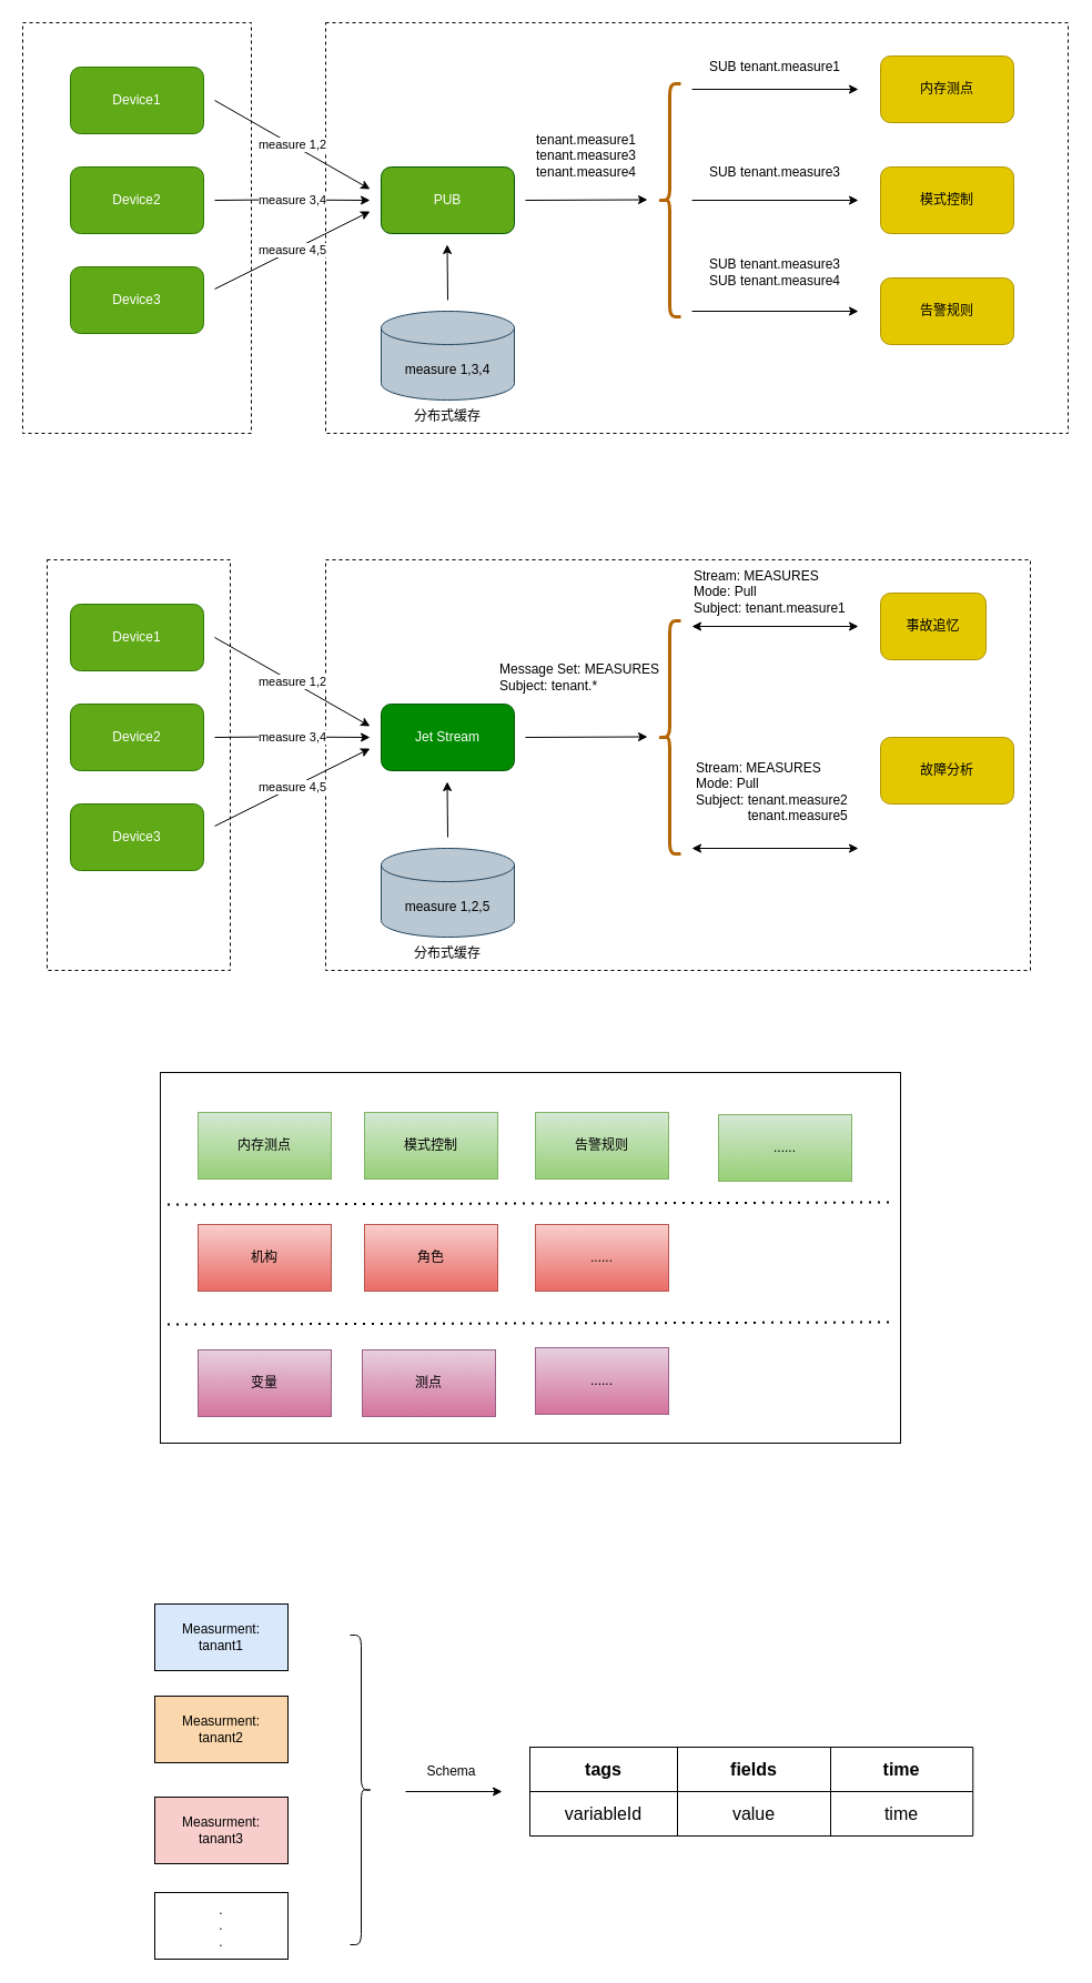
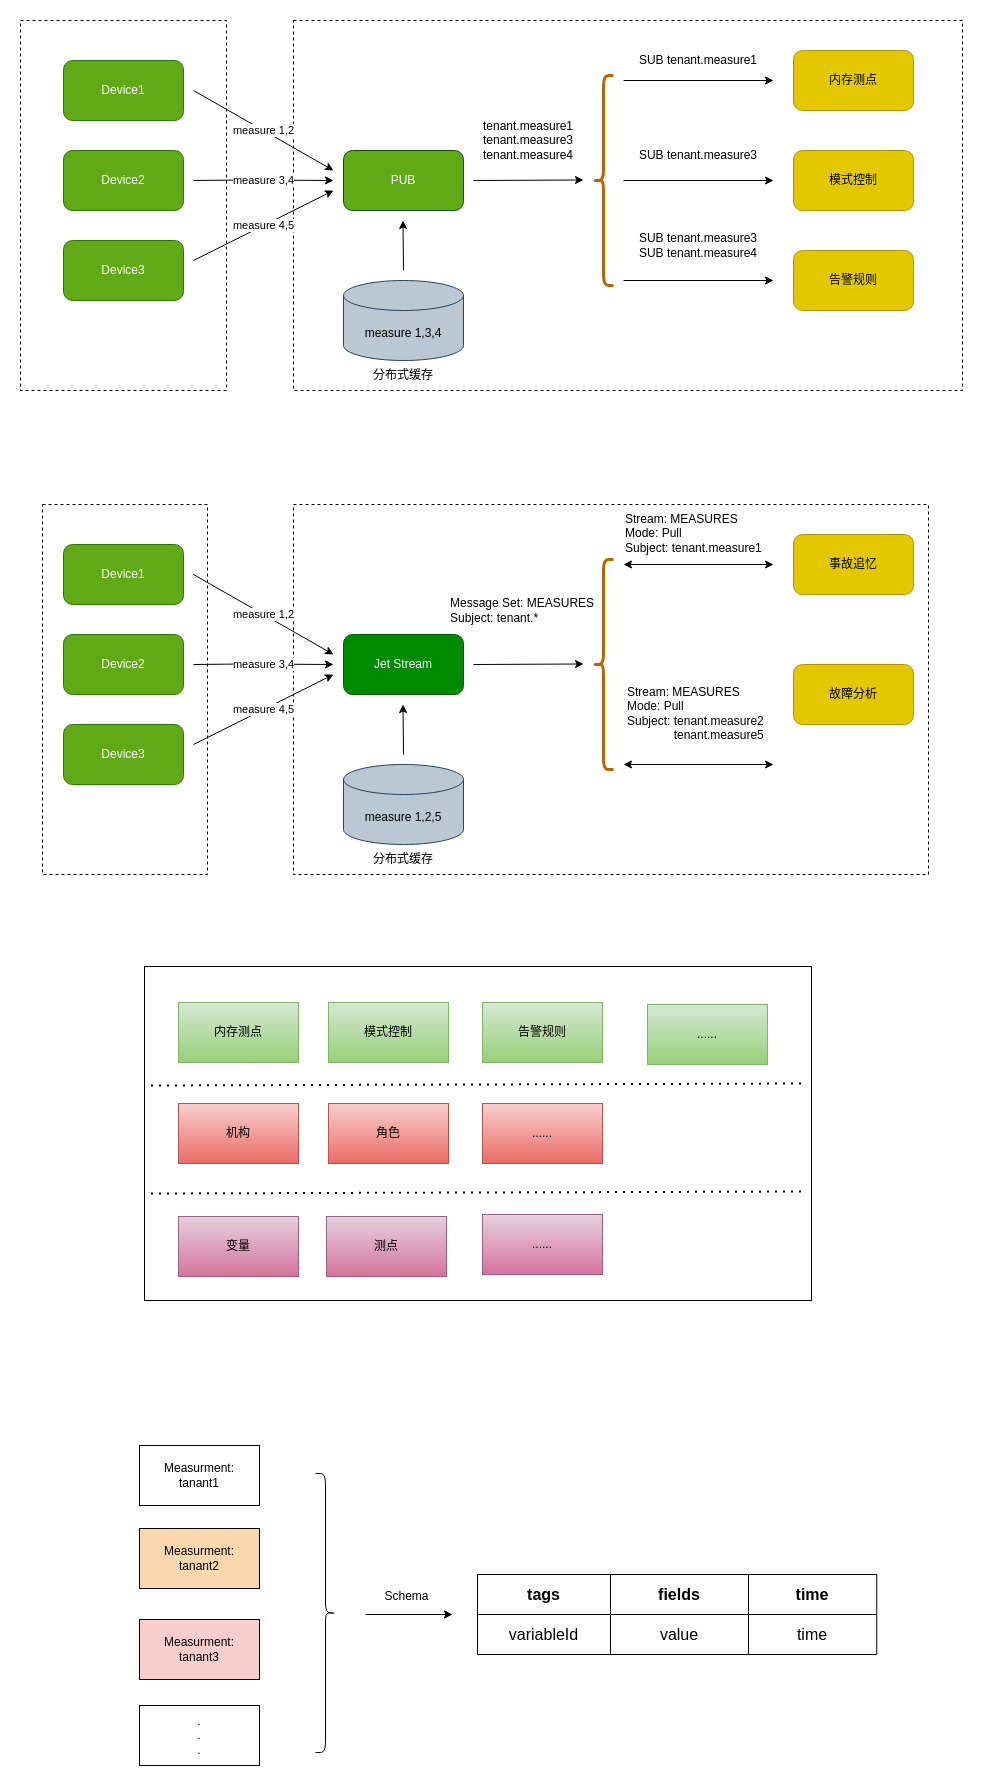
  <mxCell id="0" />
  <mxCell id="1" parent="0" />
  <mxCell id="2" value="" style="rounded=0;whiteSpace=wrap;html=1;dashed=1;fillColor=none;" vertex="1" parent="1"><mxGeometry x="293" y="20" width="669" height="370" as="geometry" /></mxCell>
  <mxCell id="3" value="" style="rounded=0;whiteSpace=wrap;html=1;dashed=1;fillColor=none;" vertex="1" parent="1"><mxGeometry x="20" y="20" width="206" height="370" as="geometry" /></mxCell>
  <mxCell id="4" value="PUB" style="rounded=1;whiteSpace=wrap;html=1;fillColor=#60a917;fontColor=#ffffff;strokeColor=#005700;" vertex="1" parent="1"><mxGeometry x="343" y="150" width="120" height="60" as="geometry" /></mxCell>
  <mxCell id="5" value="Device1" style="rounded=1;whiteSpace=wrap;html=1;fillColor=#60a917;fontColor=#ffffff;strokeColor=#2D7600;" vertex="1" parent="1"><mxGeometry x="63" y="60" width="120" height="60" as="geometry" /></mxCell>
  <mxCell id="6" value="Device2" style="rounded=1;whiteSpace=wrap;html=1;fillColor=#60a917;fontColor=#ffffff;strokeColor=#2D7600;" vertex="1" parent="1"><mxGeometry x="63" y="150" width="120" height="60" as="geometry" /></mxCell>
  <mxCell id="7" value="Device3" style="rounded=1;whiteSpace=wrap;html=1;fillColor=#60a917;fontColor=#ffffff;strokeColor=#2D7600;" vertex="1" parent="1"><mxGeometry x="63" y="240" width="120" height="60" as="geometry" /></mxCell>
  <mxCell id="8" value="measure 1,2" style="endArrow=classic;startArrow=none;html=1;rounded=0;startFill=0;" edge="1" parent="1"><mxGeometry x="-0.001" width="50" height="50" relative="1" as="geometry"><mxPoint x="193" y="90" as="sourcePoint" /><mxPoint x="333" y="170" as="targetPoint" /><mxPoint as="offset" /></mxGeometry></mxCell>
  <mxCell id="9" value="measure 3,4" style="endArrow=classic;startArrow=none;html=1;rounded=0;startFill=0;" edge="1" parent="1"><mxGeometry width="50" height="50" relative="1" as="geometry"><mxPoint x="193" y="180" as="sourcePoint" /><mxPoint x="333" y="180" as="targetPoint" /><Array as="points"><mxPoint x="243" y="179.5" /></Array><mxPoint as="offset" /></mxGeometry></mxCell>
  <mxCell id="10" value="measure 4,5" style="endArrow=classic;startArrow=none;html=1;rounded=0;startFill=0;" edge="1" parent="1"><mxGeometry width="50" height="50" relative="1" as="geometry"><mxPoint x="193" y="260" as="sourcePoint" /><mxPoint x="333" y="190" as="targetPoint" /></mxGeometry></mxCell>
  <mxCell id="11" value="内存测点" style="rounded=1;whiteSpace=wrap;html=1;fillColor=#e3c800;fontColor=#000000;strokeColor=#B09500;" vertex="1" parent="1"><mxGeometry x="793" y="50" width="120" height="60" as="geometry" /></mxCell>
  <mxCell id="12" value="模式控制" style="rounded=1;whiteSpace=wrap;html=1;fillColor=#e3c800;fontColor=#000000;strokeColor=#B09500;" vertex="1" parent="1"><mxGeometry x="793" y="150" width="120" height="60" as="geometry" /></mxCell>
  <mxCell id="13" value="告警规则" style="rounded=1;whiteSpace=wrap;html=1;fillColor=#e3c800;fontColor=#000000;strokeColor=#B09500;" vertex="1" parent="1"><mxGeometry x="793" y="250" width="120" height="60" as="geometry" /></mxCell>
  <mxCell id="14" value="" style="endArrow=classic;startArrow=none;html=1;rounded=0;startFill=0;" edge="1" parent="1"><mxGeometry width="50" height="50" relative="1" as="geometry"><mxPoint x="623" y="80" as="sourcePoint" /><mxPoint x="773" y="80" as="targetPoint" /></mxGeometry></mxCell>
  <mxCell id="15" value="" style="endArrow=classic;startArrow=none;html=1;rounded=0;startFill=0;" edge="1" parent="1"><mxGeometry width="50" height="50" relative="1" as="geometry"><mxPoint x="623" y="180" as="sourcePoint" /><mxPoint x="773" y="180" as="targetPoint" /></mxGeometry></mxCell>
  <mxCell id="16" value="" style="endArrow=classic;startArrow=none;html=1;rounded=0;startFill=0;" edge="1" parent="1"><mxGeometry width="50" height="50" relative="1" as="geometry"><mxPoint x="623" y="280" as="sourcePoint" /><mxPoint x="773" y="280" as="targetPoint" /></mxGeometry></mxCell>
  <mxCell id="17" value="" style="shape=curlyBracket;whiteSpace=wrap;html=1;rounded=1;labelPosition=left;verticalLabelPosition=middle;align=right;verticalAlign=middle;fillColor=#fad7ac;strokeColor=#b46504;strokeWidth=3;" vertex="1" parent="1"><mxGeometry x="593" y="75" width="20" height="210" as="geometry" /></mxCell>
  <mxCell id="18" value="" style="endArrow=classic;startArrow=none;html=1;rounded=0;startFill=0;" edge="1" parent="1"><mxGeometry width="50" height="50" relative="1" as="geometry"><mxPoint x="473" y="180" as="sourcePoint" /><mxPoint x="583" y="179.5" as="targetPoint" /></mxGeometry></mxCell>
  <mxCell id="19" value="分布式缓存" style="text;html=1;strokeColor=none;fillColor=none;align=center;verticalAlign=middle;whiteSpace=wrap;rounded=0;" vertex="1" parent="1"><mxGeometry x="363" y="360" width="80" height="30" as="geometry" /></mxCell>
  <mxCell id="20" value="" style="endArrow=classic;html=1;rounded=0;" edge="1" parent="1"><mxGeometry width="50" height="50" relative="1" as="geometry"><mxPoint x="403" y="270" as="sourcePoint" /><mxPoint x="402.5" y="220" as="targetPoint" /></mxGeometry></mxCell>
  <mxCell id="21" value="tenant.measure1&lt;br&gt;tenant.measure3&lt;br&gt;tenant.measure4" style="text;html=1;strokeColor=none;fillColor=none;align=center;verticalAlign=middle;whiteSpace=wrap;rounded=0;" vertex="1" parent="1"><mxGeometry x="473" y="110" width="110" height="60" as="geometry" /></mxCell>
  <mxCell id="22" value="SUB tenant.measure1" style="text;html=1;strokeColor=none;fillColor=none;align=center;verticalAlign=middle;whiteSpace=wrap;rounded=0;" vertex="1" parent="1"><mxGeometry x="623" y="45" width="150" height="30" as="geometry" /></mxCell>
  <mxCell id="23" value="SUB tenant.measure3" style="text;html=1;strokeColor=none;fillColor=none;align=center;verticalAlign=middle;whiteSpace=wrap;rounded=0;" vertex="1" parent="1"><mxGeometry x="623" y="140" width="150" height="30" as="geometry" /></mxCell>
  <mxCell id="24" value="SUB tenant.measure3&lt;br&gt;SUB tenant.measure4" style="text;html=1;strokeColor=none;fillColor=none;align=center;verticalAlign=middle;whiteSpace=wrap;rounded=0;" vertex="1" parent="1"><mxGeometry x="623" y="230" width="150" height="30" as="geometry" /></mxCell>
  <mxCell id="25" value="measure 1,3,4" style="shape=cylinder3;whiteSpace=wrap;html=1;boundedLbl=1;backgroundOutline=1;size=15;fillColor=#bac8d3;strokeColor=#23445d;" vertex="1" parent="1"><mxGeometry x="343" y="280" width="120" height="80" as="geometry" /></mxCell>
  <mxCell id="26" value="" style="rounded=0;whiteSpace=wrap;html=1;dashed=1;fillColor=none;" vertex="1" parent="1"><mxGeometry x="293" y="504" width="635" height="370" as="geometry" /></mxCell>
  <mxCell id="27" value="" style="rounded=0;whiteSpace=wrap;html=1;dashed=1;fillColor=none;" vertex="1" parent="1"><mxGeometry x="42" y="504" width="165" height="370" as="geometry" /></mxCell>
  <mxCell id="28" value="Jet Stream" style="rounded=1;whiteSpace=wrap;html=1;fillColor=#008a00;fontColor=#ffffff;strokeColor=#005700;" vertex="1" parent="1"><mxGeometry x="343" y="634" width="120" height="60" as="geometry" /></mxCell>
  <mxCell id="29" value="Device1" style="rounded=1;whiteSpace=wrap;html=1;fillColor=#60a917;fontColor=#ffffff;strokeColor=#2D7600;" vertex="1" parent="1"><mxGeometry x="63" y="544" width="120" height="60" as="geometry" /></mxCell>
  <mxCell id="30" value="Device2" style="rounded=1;whiteSpace=wrap;html=1;fillColor=#60a917;fontColor=#ffffff;strokeColor=#2D7600;" vertex="1" parent="1"><mxGeometry x="63" y="634" width="120" height="60" as="geometry" /></mxCell>
  <mxCell id="31" value="Device3" style="rounded=1;whiteSpace=wrap;html=1;fillColor=#60a917;fontColor=#ffffff;strokeColor=#2D7600;" vertex="1" parent="1"><mxGeometry x="63" y="724" width="120" height="60" as="geometry" /></mxCell>
  <mxCell id="32" value="measure 1,2" style="endArrow=classic;startArrow=none;html=1;rounded=0;startFill=0;" edge="1" parent="1"><mxGeometry x="-0.001" width="50" height="50" relative="1" as="geometry"><mxPoint x="193" y="574" as="sourcePoint" /><mxPoint x="333" y="654" as="targetPoint" /><mxPoint as="offset" /></mxGeometry></mxCell>
  <mxCell id="33" value="measure 3,4" style="endArrow=classic;startArrow=none;html=1;rounded=0;startFill=0;" edge="1" parent="1"><mxGeometry width="50" height="50" relative="1" as="geometry"><mxPoint x="193" y="664" as="sourcePoint" /><mxPoint x="333" y="664" as="targetPoint" /><Array as="points"><mxPoint x="243" y="663.5" /></Array><mxPoint as="offset" /></mxGeometry></mxCell>
  <mxCell id="34" value="measure 4,5" style="endArrow=classic;startArrow=none;html=1;rounded=0;startFill=0;" edge="1" parent="1"><mxGeometry width="50" height="50" relative="1" as="geometry"><mxPoint x="193" y="744" as="sourcePoint" /><mxPoint x="333" y="674" as="targetPoint" /></mxGeometry></mxCell>
- <mxCell id="35" value="事故追忆" style="rounded=1;whiteSpace=wrap;html=1;fillColor=#e3c800;fontColor=#000000;strokeColor=#B09500;" vertex="1" parent="1"><mxGeometry x="793" y="534" width="95" height="60" as="geometry" /></mxCell>
+ <mxCell id="35" value="事故追忆" style="rounded=1;whiteSpace=wrap;html=1;fillColor=#e3c800;fontColor=#000000;strokeColor=#B09500;" vertex="1" parent="1"><mxGeometry x="793" y="534" width="120" height="60" as="geometry" /></mxCell>
  <mxCell id="36" value="故障分析" style="rounded=1;whiteSpace=wrap;html=1;fillColor=#e3c800;fontColor=#000000;strokeColor=#B09500;" vertex="1" parent="1"><mxGeometry x="793" y="664" width="120" height="60" as="geometry" /></mxCell>
  <mxCell id="37" value="" style="endArrow=classic;startArrow=classic;html=1;rounded=0;startFill=1;" edge="1" parent="1"><mxGeometry width="50" height="50" relative="1" as="geometry"><mxPoint x="623" y="564" as="sourcePoint" /><mxPoint x="773" y="564" as="targetPoint" /></mxGeometry></mxCell>
  <mxCell id="38" value="" style="endArrow=classic;startArrow=classic;html=1;rounded=0;startFill=1;" edge="1" parent="1"><mxGeometry width="50" height="50" relative="1" as="geometry"><mxPoint x="623" y="764" as="sourcePoint" /><mxPoint x="773" y="764" as="targetPoint" /></mxGeometry></mxCell>
  <mxCell id="39" value="" style="shape=curlyBracket;whiteSpace=wrap;html=1;rounded=1;labelPosition=left;verticalLabelPosition=middle;align=right;verticalAlign=middle;fillColor=#fad7ac;strokeColor=#b46504;strokeWidth=3;" vertex="1" parent="1"><mxGeometry x="593" y="559" width="20" height="210" as="geometry" /></mxCell>
  <mxCell id="40" value="" style="endArrow=classic;startArrow=none;html=1;rounded=0;startFill=0;" edge="1" parent="1"><mxGeometry width="50" height="50" relative="1" as="geometry"><mxPoint x="473" y="664" as="sourcePoint" /><mxPoint x="583" y="663.5" as="targetPoint" /></mxGeometry></mxCell>
  <mxCell id="41" value="分布式缓存" style="text;html=1;strokeColor=none;fillColor=none;align=center;verticalAlign=middle;whiteSpace=wrap;rounded=0;" vertex="1" parent="1"><mxGeometry x="363" y="844" width="80" height="30" as="geometry" /></mxCell>
  <mxCell id="42" value="" style="endArrow=classic;html=1;rounded=0;" edge="1" parent="1"><mxGeometry width="50" height="50" relative="1" as="geometry"><mxPoint x="403" y="754" as="sourcePoint" /><mxPoint x="402.5" y="704" as="targetPoint" /></mxGeometry></mxCell>
  <mxCell id="43" value="Message Set: MEASURES&lt;br&gt;Subject:&amp;nbsp;tenant.*" style="text;html=1;strokeColor=none;fillColor=none;align=left;verticalAlign=middle;whiteSpace=wrap;rounded=0;" vertex="1" parent="1"><mxGeometry x="448" y="580" width="152" height="60" as="geometry" /></mxCell>
  <mxCell id="44" value="Stream: MEASURES&lt;br&gt;Mode: Pull&lt;br&gt;Subject: tenant.measure1" style="text;html=1;strokeColor=none;fillColor=none;align=left;verticalAlign=middle;whiteSpace=wrap;rounded=0;" vertex="1" parent="1"><mxGeometry x="623" y="507" width="150" height="52" as="geometry" /></mxCell>
  <mxCell id="45" value="measure 1,2,5" style="shape=cylinder3;whiteSpace=wrap;html=1;boundedLbl=1;backgroundOutline=1;size=15;fillColor=#bac8d3;strokeColor=#23445d;" vertex="1" parent="1"><mxGeometry x="343" y="764" width="120" height="80" as="geometry" /></mxCell>
  <mxCell id="46" value="Stream: MEASURES&lt;br&gt;Mode: Pull&lt;br&gt;Subject: tenant.measure2&lt;br&gt;&amp;nbsp; &amp;nbsp; &amp;nbsp; &amp;nbsp; &amp;nbsp; &amp;nbsp; &amp;nbsp; tenant.measure5" style="text;html=1;strokeColor=none;fillColor=none;align=left;verticalAlign=middle;whiteSpace=wrap;rounded=0;" vertex="1" parent="1"><mxGeometry x="625" y="677" width="150" height="72" as="geometry" /></mxCell>
  <mxCell id="47" value="" style="rounded=0;whiteSpace=wrap;html=1;" vertex="1" parent="1"><mxGeometry x="144" y="966" width="667" height="334" as="geometry" /></mxCell>
  <mxCell id="48" value="内存测点" style="rounded=0;whiteSpace=wrap;html=1;fillColor=#d5e8d4;gradientColor=#97d077;strokeColor=#82b366;" vertex="1" parent="1"><mxGeometry x="178" y="1002" width="120" height="60" as="geometry" /></mxCell>
  <mxCell id="49" value="模式控制" style="rounded=0;whiteSpace=wrap;html=1;fillColor=#d5e8d4;gradientColor=#97d077;strokeColor=#82b366;" vertex="1" parent="1"><mxGeometry x="328" y="1002" width="120" height="60" as="geometry" /></mxCell>
  <mxCell id="50" value="告警规则" style="rounded=0;whiteSpace=wrap;html=1;fillColor=#d5e8d4;gradientColor=#97d077;strokeColor=#82b366;" vertex="1" parent="1"><mxGeometry x="482" y="1002" width="120" height="60" as="geometry" /></mxCell>
  <mxCell id="51" value="机构" style="rounded=0;whiteSpace=wrap;html=1;fillColor=#f8cecc;gradientColor=#ea6b66;strokeColor=#b85450;" vertex="1" parent="1"><mxGeometry x="178" y="1103" width="120" height="60" as="geometry" /></mxCell>
  <mxCell id="52" value="角色" style="rounded=0;whiteSpace=wrap;html=1;fillColor=#f8cecc;gradientColor=#ea6b66;strokeColor=#b85450;" vertex="1" parent="1"><mxGeometry x="328" y="1103" width="120" height="60" as="geometry" /></mxCell>
  <mxCell id="53" value="变量" style="rounded=0;whiteSpace=wrap;html=1;fillColor=#e6d0de;gradientColor=#d5739d;strokeColor=#996185;" vertex="1" parent="1"><mxGeometry x="178" y="1216" width="120" height="60" as="geometry" /></mxCell>
  <mxCell id="54" value="测点" style="rounded=0;whiteSpace=wrap;html=1;fillColor=#e6d0de;gradientColor=#d5739d;strokeColor=#996185;" vertex="1" parent="1"><mxGeometry x="326" y="1216" width="120" height="60" as="geometry" /></mxCell>
  <mxCell id="55" value="......" style="rounded=0;whiteSpace=wrap;html=1;fillColor=#f8cecc;gradientColor=#ea6b66;strokeColor=#b85450;" vertex="1" parent="1"><mxGeometry x="482" y="1103" width="120" height="60" as="geometry" /></mxCell>
  <mxCell id="56" value="......" style="rounded=0;whiteSpace=wrap;html=1;fillColor=#e6d0de;gradientColor=#d5739d;strokeColor=#996185;" vertex="1" parent="1"><mxGeometry x="482" y="1214" width="120" height="60" as="geometry" /></mxCell>
  <mxCell id="57" value="......" style="rounded=0;whiteSpace=wrap;html=1;fillColor=#d5e8d4;gradientColor=#97d077;strokeColor=#82b366;" vertex="1" parent="1"><mxGeometry x="647" y="1004" width="120" height="60" as="geometry" /></mxCell>
  <mxCell id="58" value="" style="endArrow=none;dashed=1;html=1;dashPattern=1 3;strokeWidth=2;rounded=0;" edge="1" parent="1"><mxGeometry width="50" height="50" relative="1" as="geometry"><mxPoint x="150.5" y="1085" as="sourcePoint" /><mxPoint x="804.5" y="1083" as="targetPoint" /></mxGeometry></mxCell>
  <mxCell id="59" value="" style="endArrow=none;dashed=1;html=1;dashPattern=1 3;strokeWidth=2;rounded=0;" edge="1" parent="1"><mxGeometry width="50" height="50" relative="1" as="geometry"><mxPoint x="150.5" y="1193" as="sourcePoint" /><mxPoint x="804.5" y="1191" as="targetPoint" /></mxGeometry></mxCell>
- <mxCell id="60" value="Measurment: &lt;br&gt;tanant1" style="rounded=0;whiteSpace=wrap;html=1;fillColor=#dae8fc;" vertex="1" parent="1"><mxGeometry x="139" y="1445" width="120" height="60" as="geometry" /></mxCell>
+ <mxCell id="60" value="Measurment: &lt;br&gt;tanant1" style="rounded=0;whiteSpace=wrap;html=1;" vertex="1" parent="1"><mxGeometry x="139" y="1445" width="120" height="60" as="geometry" /></mxCell>
  <mxCell id="61" value="Measurment: &lt;br&gt;tanant2" style="rounded=0;whiteSpace=wrap;html=1;fillColor=#fad7ac;" vertex="1" parent="1"><mxGeometry x="139" y="1528" width="120" height="60" as="geometry" /></mxCell>
  <mxCell id="62" value="Measurment: &lt;br&gt;tanant3" style="rounded=0;whiteSpace=wrap;html=1;fillColor=#f8cecc;" vertex="1" parent="1"><mxGeometry x="139" y="1619" width="120" height="60" as="geometry" /></mxCell>
  <mxCell id="63" value=".&lt;br&gt;.&lt;br&gt;." style="rounded=0;whiteSpace=wrap;html=1;" vertex="1" parent="1"><mxGeometry x="139" y="1705" width="120" height="60" as="geometry" /></mxCell>
  <mxCell id="64" value="" style="endArrow=classic;html=1;rounded=0;" edge="1" parent="1"><mxGeometry width="50" height="50" relative="1" as="geometry"><mxPoint x="365" y="1614" as="sourcePoint" /><mxPoint x="452" y="1614" as="targetPoint" /></mxGeometry></mxCell>
  <mxCell id="65" value="Schema" style="text;html=1;align=center;verticalAlign=middle;resizable=0;points=[];autosize=1;strokeColor=none;fillColor=none;" vertex="1" parent="1"><mxGeometry x="375" y="1583" width="62" height="26" as="geometry" /></mxCell>
  <mxCell id="66" value="" style="shape=table;startSize=0;container=1;collapsible=0;childLayout=tableLayout;fontSize=16;" vertex="1" parent="1"><mxGeometry x="477" y="1574" width="399.25" height="80" as="geometry" /></mxCell>
  <mxCell id="67" value="" style="shape=tableRow;horizontal=0;startSize=0;swimlaneHead=0;swimlaneBody=0;strokeColor=inherit;top=0;left=0;bottom=0;right=0;collapsible=0;dropTarget=0;fillColor=none;points=[[0,0.5],[1,0.5]];portConstraint=eastwest;fontSize=16;" vertex="1" parent="66"><mxGeometry width="399.25" height="40" as="geometry" /></mxCell>
  <mxCell id="68" value="tags" style="shape=partialRectangle;html=1;whiteSpace=wrap;connectable=0;strokeColor=inherit;overflow=hidden;fillColor=none;top=0;left=0;bottom=0;right=0;pointerEvents=1;fontSize=16;fontStyle=1" vertex="1" parent="67"><mxGeometry width="133" height="40" as="geometry"><mxRectangle width="133" height="40" as="alternateBounds" /></mxGeometry></mxCell>
  <mxCell id="69" value="fields" style="shape=partialRectangle;html=1;whiteSpace=wrap;connectable=0;strokeColor=inherit;overflow=hidden;fillColor=none;top=0;left=0;bottom=0;right=0;pointerEvents=1;fontSize=16;fontStyle=1" vertex="1" parent="67"><mxGeometry x="133" width="138" height="40" as="geometry"><mxRectangle width="138" height="40" as="alternateBounds" /></mxGeometry></mxCell>
  <mxCell id="70" value="time" style="shape=partialRectangle;html=1;whiteSpace=wrap;connectable=0;strokeColor=inherit;overflow=hidden;fillColor=none;top=0;left=0;bottom=0;right=0;pointerEvents=1;fontSize=16;fontStyle=1" vertex="1" parent="67"><mxGeometry x="271" width="128" height="40" as="geometry"><mxRectangle width="128" height="40" as="alternateBounds" /></mxGeometry></mxCell>
  <mxCell id="71" value="" style="shape=tableRow;horizontal=0;startSize=0;swimlaneHead=0;swimlaneBody=0;strokeColor=inherit;top=0;left=0;bottom=0;right=0;collapsible=0;dropTarget=0;fillColor=none;points=[[0,0.5],[1,0.5]];portConstraint=eastwest;fontSize=16;" vertex="1" parent="66"><mxGeometry y="40" width="399.25" height="40" as="geometry" /></mxCell>
  <mxCell id="72" value="variableId" style="shape=partialRectangle;html=1;whiteSpace=wrap;connectable=0;strokeColor=inherit;overflow=hidden;fillColor=none;top=0;left=0;bottom=0;right=0;pointerEvents=1;fontSize=16;" vertex="1" parent="71"><mxGeometry width="133" height="40" as="geometry"><mxRectangle width="133" height="40" as="alternateBounds" /></mxGeometry></mxCell>
  <mxCell id="73" value="value" style="shape=partialRectangle;html=1;whiteSpace=wrap;connectable=0;strokeColor=inherit;overflow=hidden;fillColor=none;top=0;left=0;bottom=0;right=0;pointerEvents=1;fontSize=16;" vertex="1" parent="71"><mxGeometry x="133" width="138" height="40" as="geometry"><mxRectangle width="138" height="40" as="alternateBounds" /></mxGeometry></mxCell>
  <mxCell id="74" value="time" style="shape=partialRectangle;html=1;whiteSpace=wrap;connectable=0;strokeColor=inherit;overflow=hidden;fillColor=none;top=0;left=0;bottom=0;right=0;pointerEvents=1;fontSize=16;" vertex="1" parent="71"><mxGeometry x="271" width="128" height="40" as="geometry"><mxRectangle width="128" height="40" as="alternateBounds" /></mxGeometry></mxCell>
  <mxCell id="75" value="" style="shape=curlyBracket;whiteSpace=wrap;html=1;rounded=1;flipH=1;labelPosition=right;verticalLabelPosition=middle;align=left;verticalAlign=middle;" vertex="1" parent="1"><mxGeometry x="315" y="1473" width="20" height="279" as="geometry" /></mxCell>
